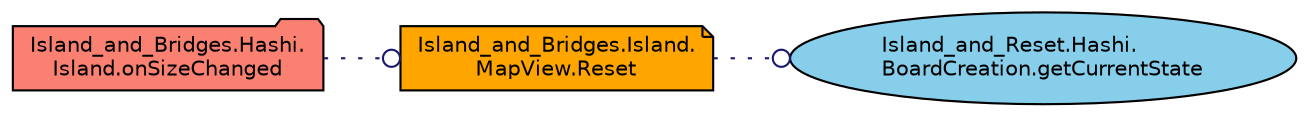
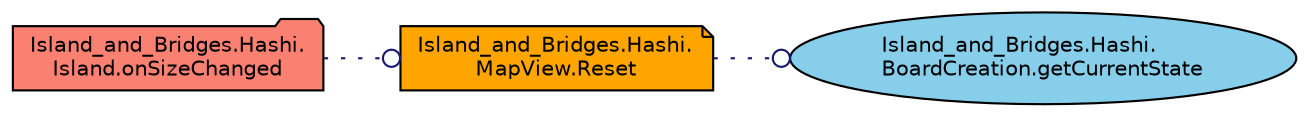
  digraph {
    rankdir=LR
    node [color=black fontname=Helvetica fontsize=10 style=filled]
    edge [arrowhead=odot color=midnightblue fontname=Helvetica fontsize=10 labelfontname=Helvetica labelfontsize=10 style=dotted]
    n1 [fillcolor=salmon fontcolor=black height=0.2 label="Island_and_Bridges.Hashi.\lIsland.onSizeChanged" shape=folder width=0.4]
-   n2 [fillcolor=orange height=0.2 label="Island_and_Bridges.Island.\lMapView.Reset" shape=note width=0.4]
-   n3 [fillcolor=skyblue height=0.2 label="Island_and_Reset.Hashi.\lBoardCreation.getCurrentState" shape=ellipse width=0.4]
+   n2 [fillcolor=orange height=0.2 label="Island_and_Bridges.Hashi.\lMapView.Reset" shape=note width=0.4]
+   n3 [fillcolor=skyblue height=0.2 label="Island_and_Bridges.Hashi.\lBoardCreation.getCurrentState" shape=ellipse width=0.4]
    n1 -> n2
    n2 -> n3
  }
